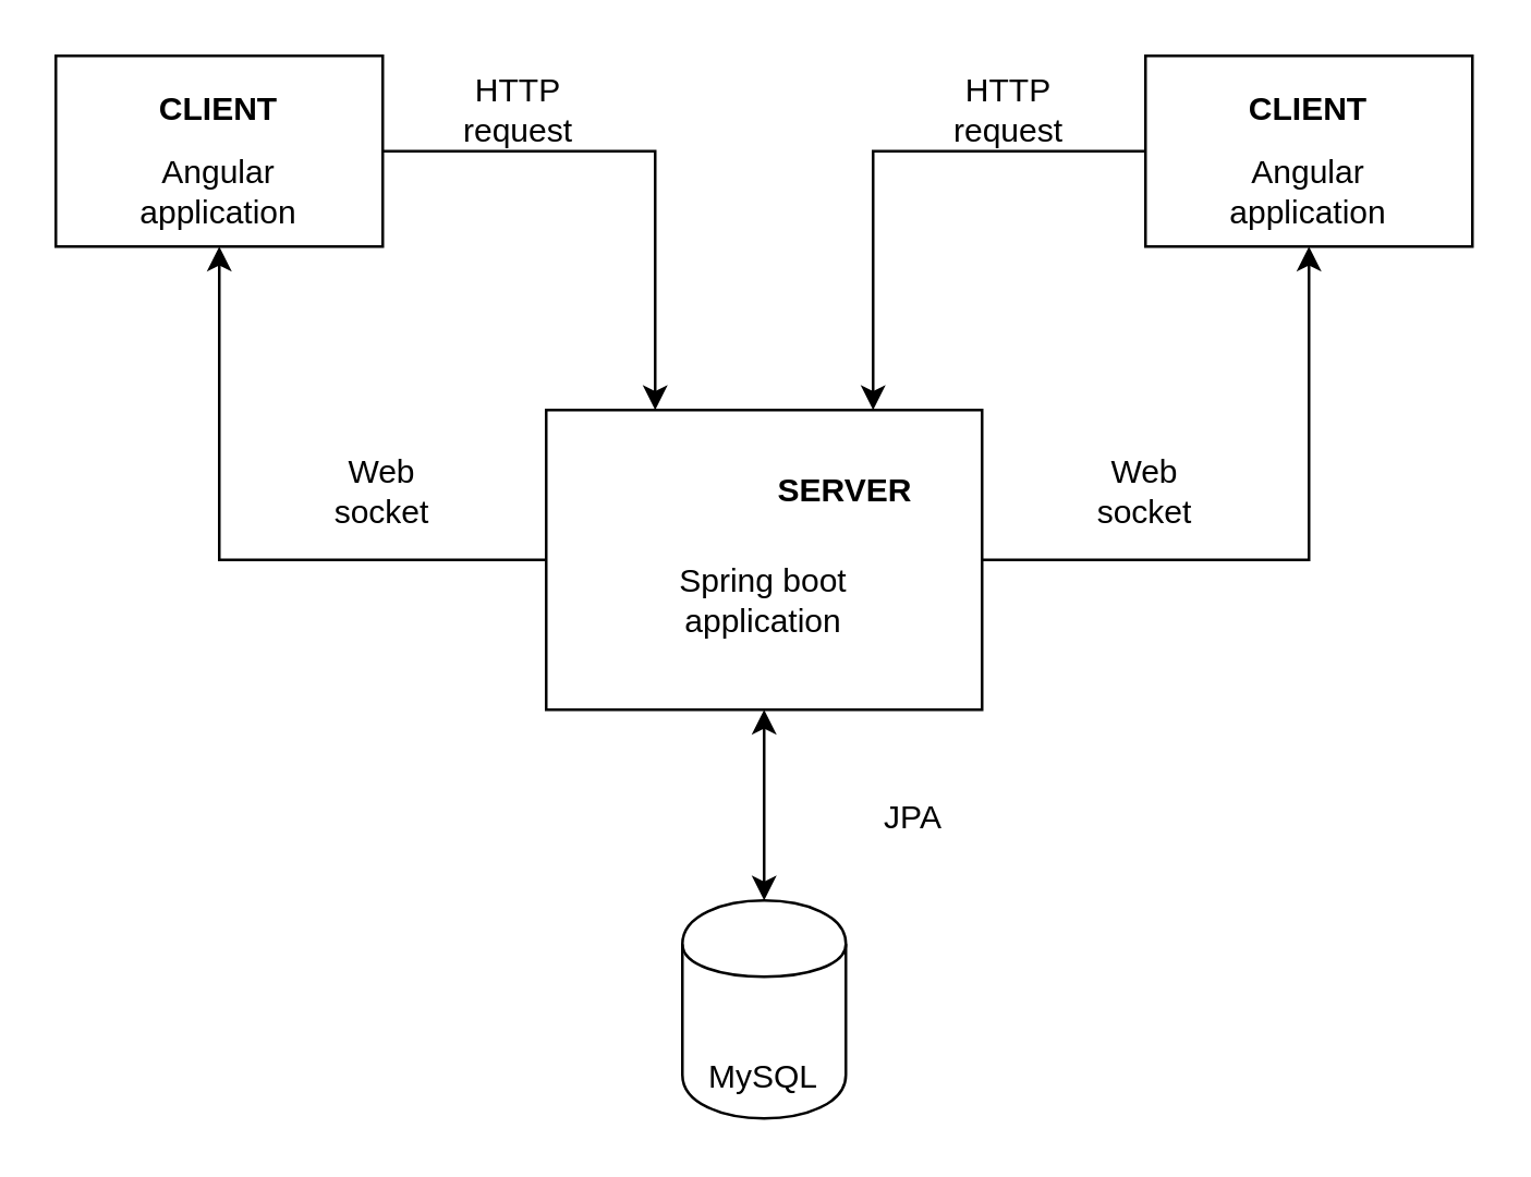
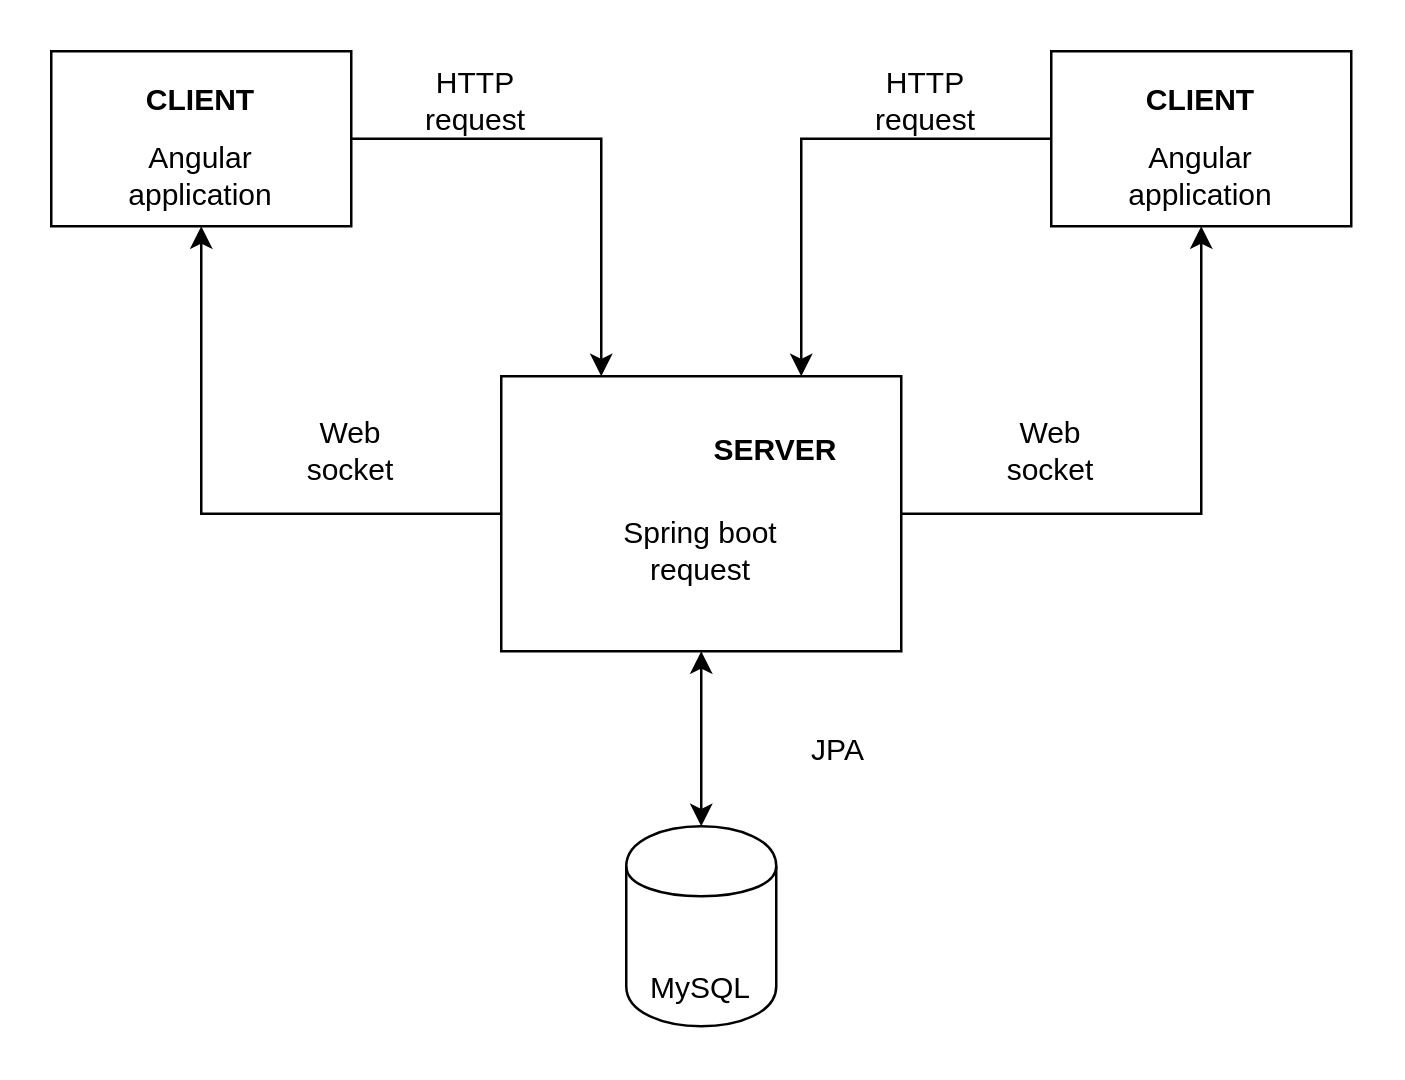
  <mxCell id="0" />
  <mxCell id="1" parent="0" />
  <mxCell id="2" style="edgeStyle=orthogonalEdgeStyle;rounded=0;orthogonalLoop=1;jettySize=auto;html=1;entryX=0.5;entryY=1;entryDx=0;entryDy=0;" edge="1" parent="1" source="4" target="12"><mxGeometry relative="1" as="geometry" /></mxCell>
  <mxCell id="3" style="edgeStyle=orthogonalEdgeStyle;rounded=0;orthogonalLoop=1;jettySize=auto;html=1;entryX=0.5;entryY=1;entryDx=0;entryDy=0;" edge="1" parent="1" source="4" target="16"><mxGeometry relative="1" as="geometry" /></mxCell>
  <mxCell id="4" value="" style="rounded=0;whiteSpace=wrap;html=1;" vertex="1" parent="1"><mxGeometry x="200" y="150" width="160" height="110" as="geometry" /></mxCell>
- <mxCell id="5" value="Spring boot application" style="text;html=1;strokeColor=none;fillColor=none;align=center;verticalAlign=middle;whiteSpace=wrap;rounded=0;" vertex="1" parent="1"><mxGeometry x="230" y="210" width="100" height="20" as="geometry" /></mxCell>
+ <mxCell id="5" value="Spring boot request" style="text;html=1;strokeColor=none;fillColor=none;align=center;verticalAlign=middle;whiteSpace=wrap;rounded=0;" vertex="1" parent="1"><mxGeometry x="230" y="210" width="100" height="20" as="geometry" /></mxCell>
  <mxCell id="6" value="&lt;b&gt;SERVER&lt;/b&gt;" style="text;html=1;strokeColor=none;fillColor=none;align=center;verticalAlign=middle;whiteSpace=wrap;rounded=0;" vertex="1" parent="1"><mxGeometry x="290" y="170" width="40" height="20" as="geometry" /></mxCell>
  <mxCell id="7" value="" style="shape=cylinder;whiteSpace=wrap;html=1;boundedLbl=1;backgroundOutline=1;" vertex="1" parent="1"><mxGeometry x="250" y="330" width="60" height="80" as="geometry" /></mxCell>
  <mxCell id="8" value="MySQL" style="text;html=1;strokeColor=none;fillColor=none;align=center;verticalAlign=middle;whiteSpace=wrap;rounded=0;" vertex="1" parent="1"><mxGeometry x="260" y="385" width="40" height="20" as="geometry" /></mxCell>
  <mxCell id="9" value="" style="endArrow=classic;startArrow=classic;html=1;entryX=0.5;entryY=1;entryDx=0;entryDy=0;exitX=0.5;exitY=0;exitDx=0;exitDy=0;" edge="1" parent="1" source="7" target="4"><mxGeometry width="50" height="50" relative="1" as="geometry"><mxPoint x="250" y="320" as="sourcePoint" /><mxPoint x="300" y="270" as="targetPoint" /></mxGeometry></mxCell>
  <mxCell id="10" value="JPA" style="text;html=1;strokeColor=none;fillColor=none;align=center;verticalAlign=middle;whiteSpace=wrap;rounded=0;" vertex="1" parent="1"><mxGeometry x="315" y="290" width="40" height="20" as="geometry" /></mxCell>
  <mxCell id="11" style="edgeStyle=orthogonalEdgeStyle;rounded=0;orthogonalLoop=1;jettySize=auto;html=1;entryX=0.25;entryY=0;entryDx=0;entryDy=0;" edge="1" parent="1" source="12" target="4"><mxGeometry relative="1" as="geometry" /></mxCell>
  <mxCell id="12" value="" style="rounded=0;whiteSpace=wrap;html=1;" vertex="1" parent="1"><mxGeometry x="20" y="20" width="120" height="70" as="geometry" /></mxCell>
  <mxCell id="13" value="&lt;b&gt;CLIENT&lt;/b&gt;" style="text;html=1;strokeColor=none;fillColor=none;align=center;verticalAlign=middle;whiteSpace=wrap;rounded=0;" vertex="1" parent="1"><mxGeometry x="60" y="30" width="40" height="20" as="geometry" /></mxCell>
  <mxCell id="14" value="Angular application" style="text;html=1;strokeColor=none;fillColor=none;align=center;verticalAlign=middle;whiteSpace=wrap;rounded=0;" vertex="1" parent="1"><mxGeometry x="60" y="60" width="40" height="20" as="geometry" /></mxCell>
  <mxCell id="15" style="edgeStyle=orthogonalEdgeStyle;rounded=0;orthogonalLoop=1;jettySize=auto;html=1;entryX=0.75;entryY=0;entryDx=0;entryDy=0;" edge="1" parent="1" source="16" target="4"><mxGeometry relative="1" as="geometry" /></mxCell>
  <mxCell id="16" value="" style="rounded=0;whiteSpace=wrap;html=1;" vertex="1" parent="1"><mxGeometry x="420" y="20" width="120" height="70" as="geometry" /></mxCell>
  <mxCell id="17" value="&lt;b&gt;CLIENT&lt;/b&gt;" style="text;html=1;strokeColor=none;fillColor=none;align=center;verticalAlign=middle;whiteSpace=wrap;rounded=0;" vertex="1" parent="1"><mxGeometry x="460" y="30" width="40" height="20" as="geometry" /></mxCell>
  <mxCell id="18" value="Angular application" style="text;html=1;strokeColor=none;fillColor=none;align=center;verticalAlign=middle;whiteSpace=wrap;rounded=0;" vertex="1" parent="1"><mxGeometry x="460" y="60" width="40" height="20" as="geometry" /></mxCell>
  <mxCell id="19" value="HTTP request" style="text;html=1;strokeColor=none;fillColor=none;align=center;verticalAlign=middle;whiteSpace=wrap;rounded=0;" vertex="1" parent="1"><mxGeometry x="170" y="30" width="40" height="20" as="geometry" /></mxCell>
  <mxCell id="20" value="HTTP request" style="text;html=1;strokeColor=none;fillColor=none;align=center;verticalAlign=middle;whiteSpace=wrap;rounded=0;" vertex="1" parent="1"><mxGeometry x="350" y="30" width="40" height="20" as="geometry" /></mxCell>
  <mxCell id="21" value="Web socket" style="text;html=1;strokeColor=none;fillColor=none;align=center;verticalAlign=middle;whiteSpace=wrap;rounded=0;" vertex="1" parent="1"><mxGeometry x="120" y="170" width="40" height="20" as="geometry" /></mxCell>
  <mxCell id="22" value="Web socket" style="text;html=1;strokeColor=none;fillColor=none;align=center;verticalAlign=middle;whiteSpace=wrap;rounded=0;" vertex="1" parent="1"><mxGeometry x="400" y="170" width="40" height="20" as="geometry" /></mxCell>
